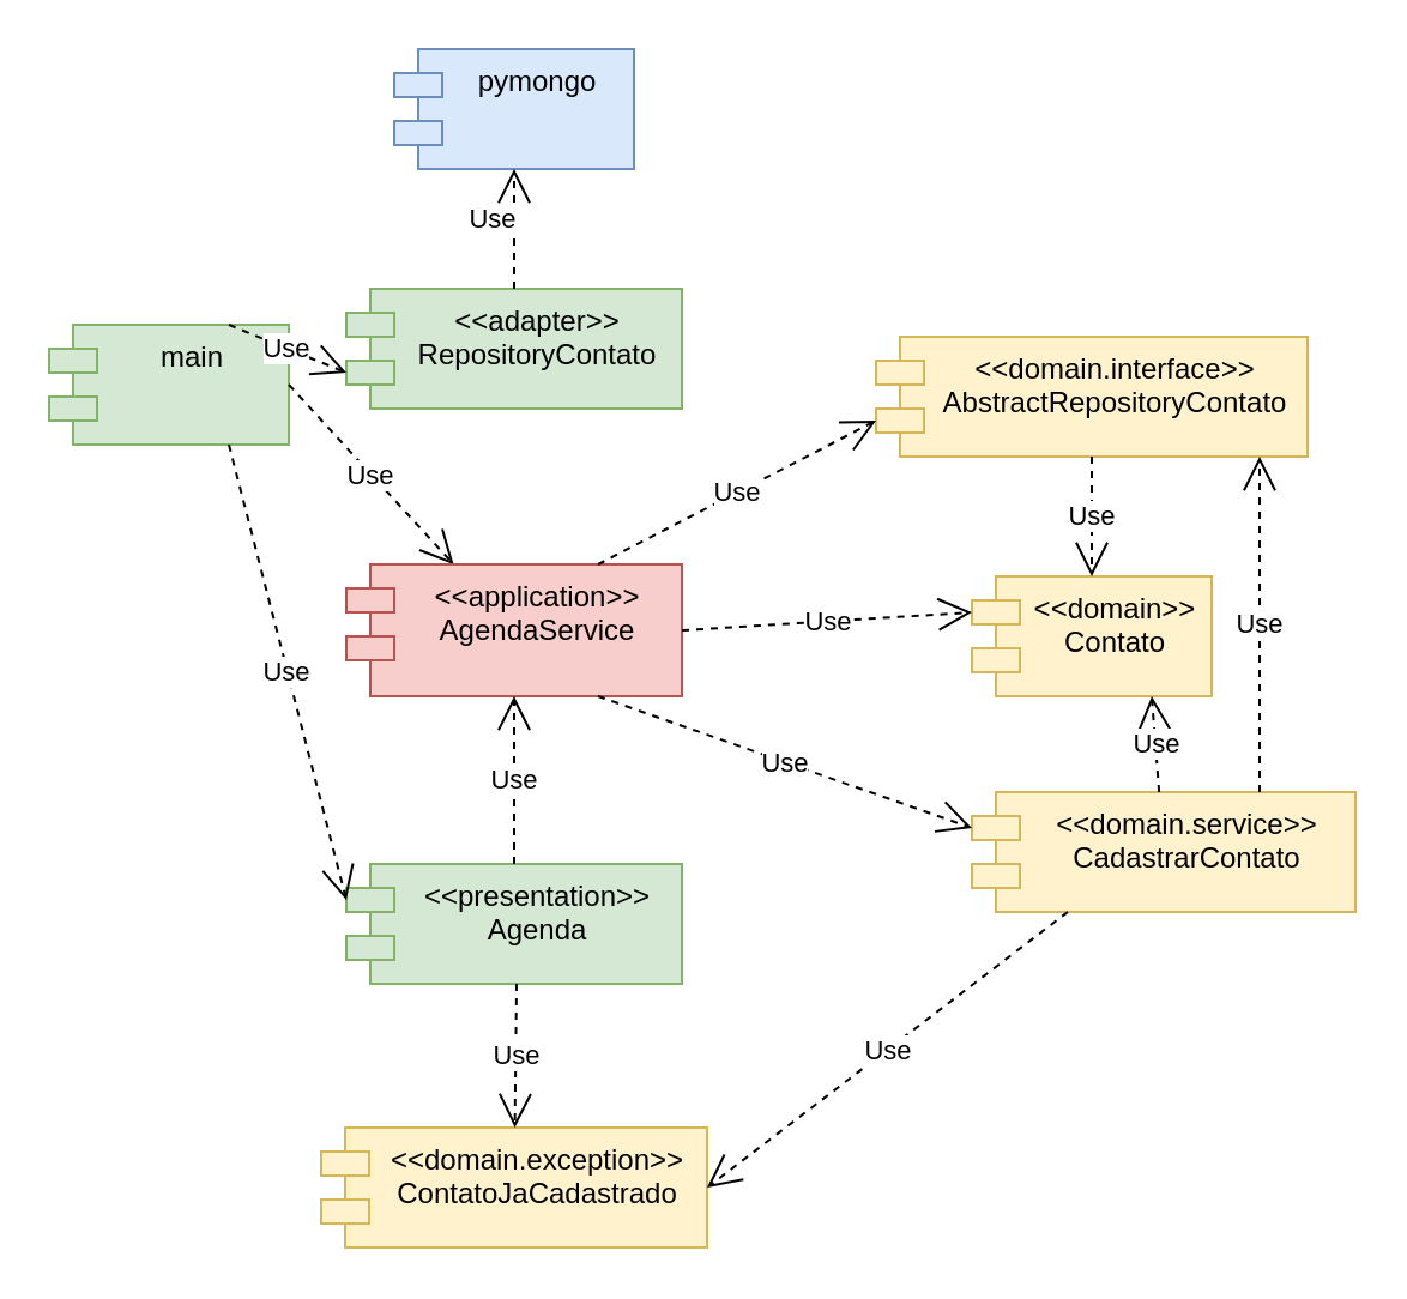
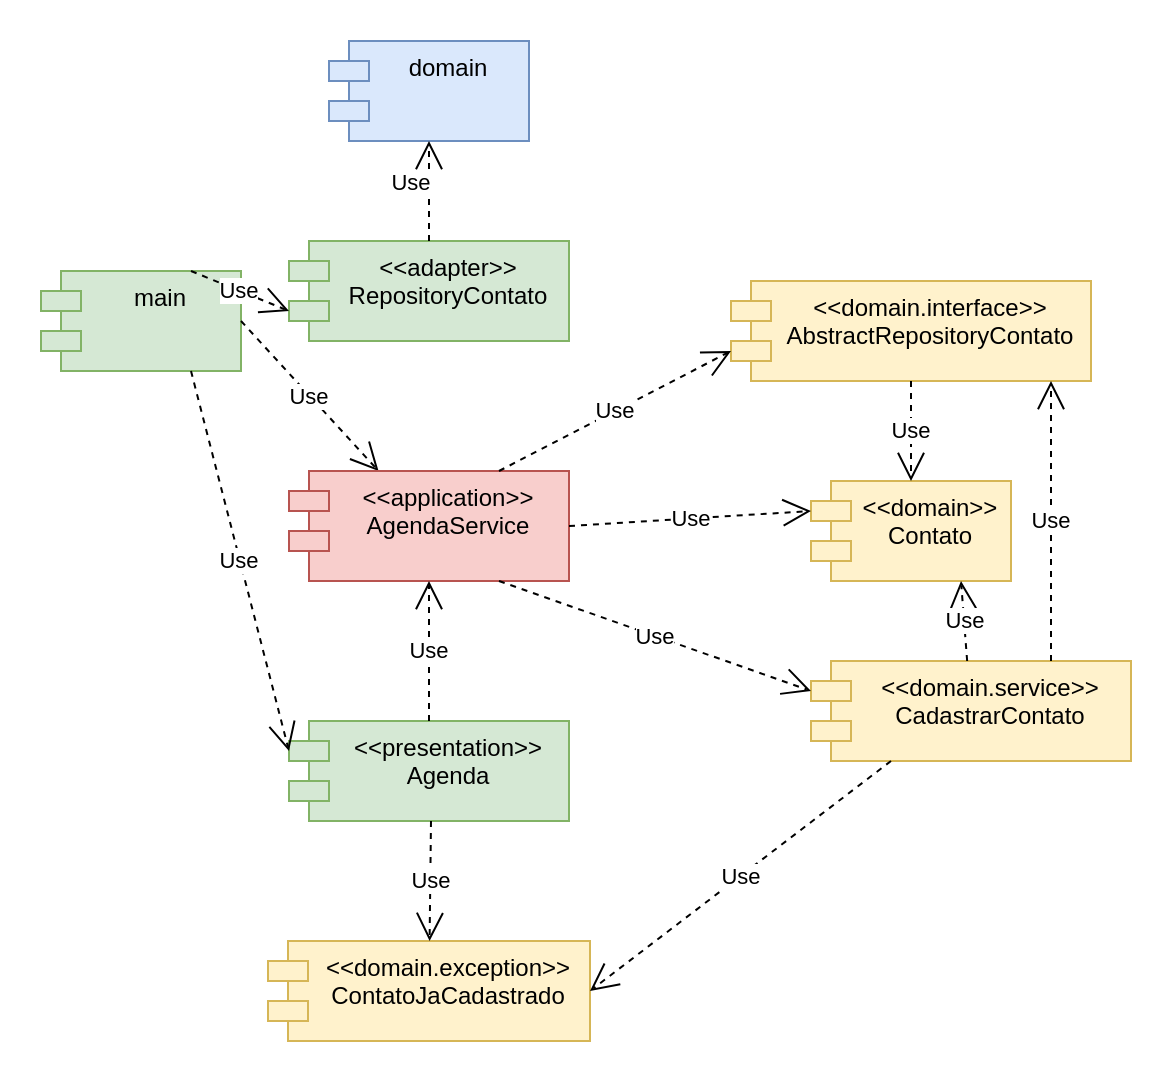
  <mxCell id="0" />
  <mxCell id="1" parent="0" />
  <mxCell id="2" value="main" style="shape=module;align=left;spacingLeft=20;align=center;verticalAlign=top;fillColor=#d5e8d4;strokeColor=#82b366;" vertex="1" parent="1"><mxGeometry x="20" y="135" width="100" height="50" as="geometry" /></mxCell>
  <mxCell id="3" value="Use" style="endArrow=open;endSize=12;dashed=1;html=1;exitX=1;exitY=0.5;exitDx=0;exitDy=0;" edge="1" parent="1" source="2" target="4"><mxGeometry width="160" relative="1" as="geometry"><mxPoint x="215" y="410" as="sourcePoint" /><mxPoint x="375" y="410" as="targetPoint" /></mxGeometry></mxCell>
  <mxCell id="4" value="&lt;&lt;application&gt;&gt;&#10;AgendaService" style="shape=module;align=left;spacingLeft=20;align=center;verticalAlign=top;fillColor=#f8cecc;strokeColor=#b85450;" vertex="1" parent="1"><mxGeometry x="144" y="235" width="140" height="55" as="geometry" /></mxCell>
  <mxCell id="5" value="&lt;&lt;adapter&gt;&gt;&#10;RepositoryContato" style="shape=module;align=left;spacingLeft=20;align=center;verticalAlign=top;fillColor=#d5e8d4;strokeColor=#82b366;" vertex="1" parent="1"><mxGeometry x="144" y="120" width="140" height="50" as="geometry" /></mxCell>
  <mxCell id="6" value="&lt;&lt;presentation&gt;&gt;&#10;Agenda" style="shape=module;align=left;spacingLeft=20;align=center;verticalAlign=top;fillColor=#d5e8d4;strokeColor=#82b366;" vertex="1" parent="1"><mxGeometry x="144" y="360" width="140" height="50" as="geometry" /></mxCell>
  <mxCell id="7" value="Use" style="endArrow=open;endSize=12;dashed=1;html=1;exitX=0.75;exitY=0;exitDx=0;exitDy=0;entryX=0;entryY=0;entryDx=0;entryDy=35;entryPerimeter=0;" edge="1" parent="1" source="2" target="5"><mxGeometry width="160" relative="1" as="geometry"><mxPoint x="65" y="275" as="sourcePoint" /><mxPoint x="154" y="273.601" as="targetPoint" /></mxGeometry></mxCell>
  <mxCell id="8" value="Use" style="endArrow=open;endSize=12;dashed=1;html=1;exitX=0.75;exitY=1;exitDx=0;exitDy=0;entryX=0;entryY=0;entryDx=0;entryDy=15;entryPerimeter=0;" edge="1" parent="1" source="2" target="6"><mxGeometry width="160" relative="1" as="geometry"><mxPoint x="75" y="285" as="sourcePoint" /><mxPoint x="164" y="283.601" as="targetPoint" /></mxGeometry></mxCell>
  <mxCell id="9" value="Use" style="endArrow=open;endSize=12;dashed=1;html=1;exitX=0.5;exitY=0;exitDx=0;exitDy=0;entryX=0.5;entryY=1;entryDx=0;entryDy=0;" edge="1" parent="1" source="6" target="4"><mxGeometry width="160" relative="1" as="geometry"><mxPoint x="40" y="300" as="sourcePoint" /><mxPoint x="154" y="385" as="targetPoint" /></mxGeometry></mxCell>
  <mxCell id="10" value="&lt;&lt;domain.exception&gt;&gt;&#10;ContatoJaCadastrado" style="shape=module;align=left;spacingLeft=20;align=center;verticalAlign=top;fillColor=#fff2cc;strokeColor=#d6b656;" vertex="1" parent="1"><mxGeometry x="133.5" y="470" width="161" height="50" as="geometry" /></mxCell>
  <mxCell id="11" value="Use" style="endArrow=open;endSize=12;dashed=1;html=1;" edge="1" parent="1" target="10"><mxGeometry width="160" relative="1" as="geometry"><mxPoint x="215" y="410" as="sourcePoint" /><mxPoint x="375" y="410" as="targetPoint" /></mxGeometry></mxCell>
  <mxCell id="12" value="&lt;&lt;domain&gt;&gt;&#10;Contato" style="shape=module;align=left;spacingLeft=20;align=center;verticalAlign=top;fillColor=#fff2cc;strokeColor=#d6b656;" vertex="1" parent="1"><mxGeometry x="405" y="240" width="100" height="50" as="geometry" /></mxCell>
  <mxCell id="13" value="&lt;&lt;domain.interface&gt;&gt;&#10;AbstractRepositoryContato" style="shape=module;align=left;spacingLeft=20;align=center;verticalAlign=top;fillColor=#fff2cc;strokeColor=#d6b656;" vertex="1" parent="1"><mxGeometry x="365" y="140" width="180" height="50" as="geometry" /></mxCell>
  <mxCell id="14" value="&lt;&lt;domain.service&gt;&gt;&#10;CadastrarContato" style="shape=module;align=left;spacingLeft=20;align=center;verticalAlign=top;fillColor=#fff2cc;strokeColor=#d6b656;" vertex="1" parent="1"><mxGeometry x="405" y="330" width="160" height="50" as="geometry" /></mxCell>
  <mxCell id="15" value="Use" style="endArrow=open;endSize=12;dashed=1;html=1;exitX=1;exitY=0.5;exitDx=0;exitDy=0;entryX=0;entryY=0;entryDx=0;entryDy=15;entryPerimeter=0;" edge="1" parent="1" source="4" target="12"><mxGeometry width="160" relative="1" as="geometry"><mxPoint x="224" y="370" as="sourcePoint" /><mxPoint x="224" y="300" as="targetPoint" /></mxGeometry></mxCell>
  <mxCell id="16" value="Use" style="endArrow=open;endSize=12;dashed=1;html=1;exitX=0.75;exitY=0;exitDx=0;exitDy=0;entryX=0;entryY=0;entryDx=0;entryDy=35;entryPerimeter=0;" edge="1" parent="1" source="4" target="13"><mxGeometry width="160" relative="1" as="geometry"><mxPoint x="294" y="272.5" as="sourcePoint" /><mxPoint x="415" y="265" as="targetPoint" /></mxGeometry></mxCell>
  <mxCell id="17" value="Use" style="endArrow=open;endSize=12;dashed=1;html=1;exitX=0.75;exitY=1;exitDx=0;exitDy=0;entryX=0;entryY=0;entryDx=0;entryDy=15;entryPerimeter=0;" edge="1" parent="1" source="4" target="14"><mxGeometry width="160" relative="1" as="geometry"><mxPoint x="259" y="245" as="sourcePoint" /><mxPoint x="375" y="195" as="targetPoint" /></mxGeometry></mxCell>
  <mxCell id="18" value="Use" style="endArrow=open;endSize=12;dashed=1;html=1;exitX=0.5;exitY=1;exitDx=0;exitDy=0;entryX=0.5;entryY=0;entryDx=0;entryDy=0;" edge="1" parent="1" source="13" target="12"><mxGeometry width="160" relative="1" as="geometry"><mxPoint x="215" y="410" as="sourcePoint" /><mxPoint x="375" y="410" as="targetPoint" /></mxGeometry></mxCell>
  <mxCell id="19" value="Use" style="endArrow=open;endSize=12;dashed=1;html=1;entryX=1;entryY=0.5;entryDx=0;entryDy=0;exitX=0.25;exitY=1;exitDx=0;exitDy=0;" edge="1" parent="1" source="14" target="10"><mxGeometry width="160" relative="1" as="geometry"><mxPoint x="215" y="410" as="sourcePoint" /><mxPoint x="375" y="410" as="targetPoint" /></mxGeometry></mxCell>
  <mxCell id="20" value="Use" style="endArrow=open;endSize=12;dashed=1;html=1;entryX=0.75;entryY=1;entryDx=0;entryDy=0;" edge="1" parent="1" source="14" target="12"><mxGeometry width="160" relative="1" as="geometry"><mxPoint x="269" y="255" as="sourcePoint" /><mxPoint x="385" y="205" as="targetPoint" /></mxGeometry></mxCell>
  <mxCell id="21" value="Use" style="endArrow=open;endSize=12;dashed=1;html=1;exitX=0.75;exitY=0;exitDx=0;exitDy=0;" edge="1" parent="1" source="14"><mxGeometry width="160" relative="1" as="geometry"><mxPoint x="279" y="265" as="sourcePoint" /><mxPoint x="525" y="190" as="targetPoint" /></mxGeometry></mxCell>
- <mxCell id="22" value="pymongo" style="shape=module;align=left;spacingLeft=20;align=center;verticalAlign=top;fillColor=#dae8fc;strokeColor=#6c8ebf;" vertex="1" parent="1"><mxGeometry x="164" y="20" width="100" height="50" as="geometry" /></mxCell>
+ <mxCell id="22" value="domain" style="shape=module;align=left;spacingLeft=20;align=center;verticalAlign=top;fillColor=#dae8fc;strokeColor=#6c8ebf;" vertex="1" parent="1"><mxGeometry x="164" y="20" width="100" height="50" as="geometry" /></mxCell>
  <mxCell id="23" value="Use" style="endArrow=open;endSize=12;dashed=1;html=1;exitX=0.5;exitY=0;exitDx=0;exitDy=0;" edge="1" parent="1" source="5" target="22"><mxGeometry x="0.143" y="9" width="160" relative="1" as="geometry"><mxPoint x="224" y="370" as="sourcePoint" /><mxPoint x="224" y="300" as="targetPoint" /><mxPoint as="offset" /></mxGeometry></mxCell>
